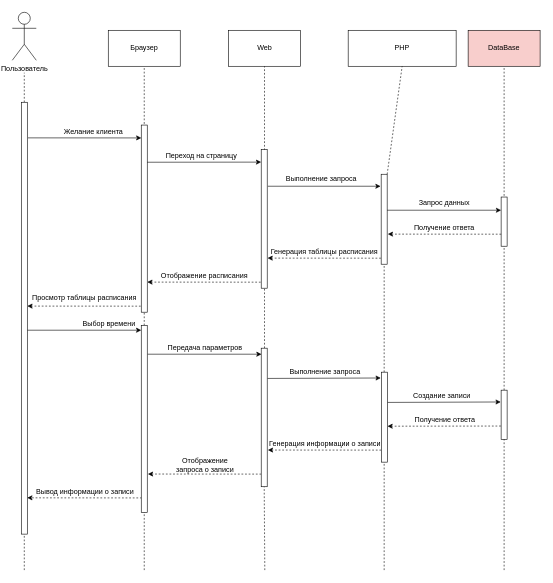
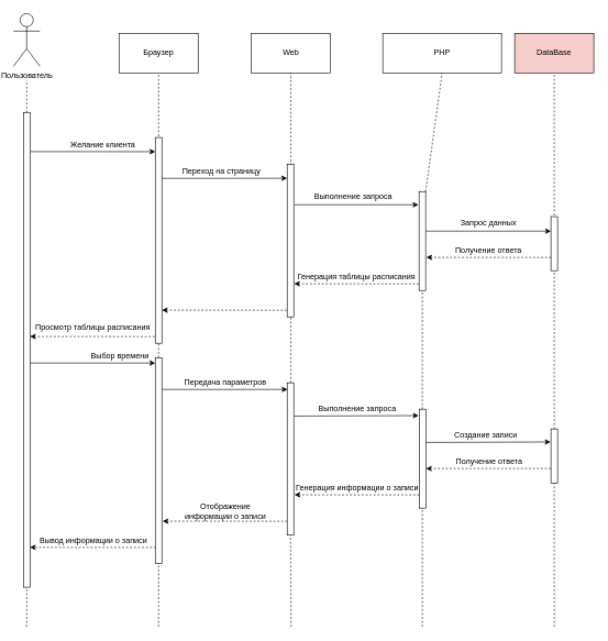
  <mxCell id="0" />
  <mxCell id="1" parent="0" />
  <mxCell id="2" value="" style="endArrow=none;dashed=1;html=1;" parent="1" edge="1"><mxGeometry width="50" height="50" relative="1" as="geometry"><mxPoint x="40" y="950" as="sourcePoint" /><mxPoint x="40" y="120" as="targetPoint" /></mxGeometry></mxCell>
  <mxCell id="3" value="Пользователь" style="shape=umlActor;verticalLabelPosition=bottom;labelBackgroundColor=#ffffff;verticalAlign=top;html=1;outlineConnect=0;" parent="1" vertex="1"><mxGeometry x="20" y="20" width="40" height="80" as="geometry" /></mxCell>
  <mxCell id="4" value="Браузер" style="rounded=0;whiteSpace=wrap;html=1;" parent="1" vertex="1"><mxGeometry x="180" y="50" width="120" height="60" as="geometry" /></mxCell>
  <mxCell id="5" value="PHP" style="rounded=0;whiteSpace=wrap;html=1;" parent="1" vertex="1"><mxGeometry x="580" y="50" width="180" height="60" as="geometry" /></mxCell>
  <mxCell id="6" value="DataBase" style="rounded=0;whiteSpace=wrap;html=1;fillColor=#f8cecc;" parent="1" vertex="1"><mxGeometry x="780" y="50" width="120" height="60" as="geometry" /></mxCell>
  <mxCell id="7" value="" style="endArrow=none;dashed=1;html=1;entryX=0.5;entryY=1;entryDx=0;entryDy=0;" parent="1" target="4" edge="1"><mxGeometry width="50" height="50" relative="1" as="geometry"><mxPoint x="240" y="950" as="sourcePoint" /><mxPoint x="260" y="200" as="targetPoint" /></mxGeometry></mxCell>
  <mxCell id="8" value="" style="endArrow=none;dashed=1;html=1;entryX=0.5;entryY=1;entryDx=0;entryDy=0;" parent="1" source="26" target="5" edge="1"><mxGeometry width="50" height="50" relative="1" as="geometry"><mxPoint x="640" y="710" as="sourcePoint" /><mxPoint x="639.5" y="190" as="targetPoint" /></mxGeometry></mxCell>
  <mxCell id="9" value="" style="endArrow=none;dashed=1;html=1;entryX=0.5;entryY=1;entryDx=0;entryDy=0;" parent="1" source="52" target="6" edge="1"><mxGeometry width="50" height="50" relative="1" as="geometry"><mxPoint x="840" y="950" as="sourcePoint" /><mxPoint x="839.5" y="190" as="targetPoint" /></mxGeometry></mxCell>
  <mxCell id="10" value="Желание клиента" style="text;html=1;align=center;verticalAlign=middle;resizable=0;points=[];;autosize=1;" parent="1" vertex="1"><mxGeometry x="100" y="210" width="110" height="20" as="geometry" /></mxCell>
  <mxCell id="11" value="Выполнение запроса" style="text;html=1;align=center;verticalAlign=middle;resizable=0;points=[];;autosize=1;" parent="1" vertex="1"><mxGeometry x="470" y="288" width="130" height="20" as="geometry" /></mxCell>
  <mxCell id="12" value="Запрос данных" style="text;html=1;align=center;verticalAlign=middle;resizable=0;points=[];;autosize=1;" parent="1" vertex="1"><mxGeometry x="690" y="328" width="100" height="20" as="geometry" /></mxCell>
  <mxCell id="13" value="Получение ответа" style="text;html=1;align=center;verticalAlign=middle;resizable=0;points=[];;autosize=1;" parent="1" vertex="1"><mxGeometry x="680" y="370" width="120" height="20" as="geometry" /></mxCell>
  <mxCell id="14" value="Генерация таблицы расписания" style="text;html=1;align=center;verticalAlign=middle;resizable=0;points=[];;autosize=1;" parent="1" vertex="1"><mxGeometry x="445" y="410" width="190" height="20" as="geometry" /></mxCell>
  <mxCell id="15" value="Выбор времени" style="text;html=1;align=center;verticalAlign=middle;resizable=0;points=[];;autosize=1;" parent="1" vertex="1"><mxGeometry x="130.5" y="528.5" width="100" height="20" as="geometry" /></mxCell>
  <mxCell id="16" value="Выполнение запроса" style="text;html=1;align=center;verticalAlign=middle;resizable=0;points=[];;autosize=1;" parent="1" vertex="1"><mxGeometry x="475.5" y="610" width="130" height="20" as="geometry" /></mxCell>
  <mxCell id="17" value="Создание записи" style="text;html=1;align=center;verticalAlign=middle;resizable=0;points=[];;autosize=1;" parent="1" vertex="1"><mxGeometry x="680.5" y="650" width="110" height="20" as="geometry" /></mxCell>
  <mxCell id="18" value="Просмотр таблицы расписания" style="text;html=1;align=center;verticalAlign=middle;resizable=0;points=[];;autosize=1;" parent="1" vertex="1"><mxGeometry x="45" y="486" width="190" height="20" as="geometry" /></mxCell>
  <mxCell id="19" value="" style="html=1;points=[];perimeter=orthogonalPerimeter;" parent="1" vertex="1"><mxGeometry x="235" y="208" width="10" height="312" as="geometry" /></mxCell>
  <mxCell id="20" value="Web" style="rounded=0;whiteSpace=wrap;html=1;" parent="1" vertex="1"><mxGeometry x="380.5" y="50" width="120" height="60" as="geometry" /></mxCell>
  <mxCell id="21" value="" style="endArrow=none;dashed=1;html=1;entryX=0.5;entryY=1;entryDx=0;entryDy=0;" parent="1" source="49" target="20" edge="1"><mxGeometry width="50" height="50" relative="1" as="geometry"><mxPoint x="441" y="950" as="sourcePoint" /><mxPoint x="439.5" y="189" as="targetPoint" /></mxGeometry></mxCell>
  <mxCell id="22" value="" style="html=1;points=[];perimeter=orthogonalPerimeter;" parent="1" vertex="1"><mxGeometry x="435" y="249" width="10" height="231" as="geometry" /></mxCell>
  <mxCell id="23" value="" style="endArrow=classic;html=1;entryX=-0.012;entryY=0.09;entryDx=0;entryDy=0;entryPerimeter=0;" parent="1" target="22" edge="1"><mxGeometry width="50" height="50" relative="1" as="geometry"><mxPoint x="245" y="270" as="sourcePoint" /><mxPoint x="330" y="210" as="targetPoint" /></mxGeometry></mxCell>
  <mxCell id="24" value="Переход на страницу" style="text;html=1;align=center;verticalAlign=middle;resizable=0;points=[];;autosize=1;" parent="1" vertex="1"><mxGeometry x="270" y="250" width="130" height="20" as="geometry" /></mxCell>
  <mxCell id="25" value="" style="endArrow=classic;html=1;" parent="1" edge="1"><mxGeometry width="50" height="50" relative="1" as="geometry"><mxPoint x="446" y="310" as="sourcePoint" /><mxPoint x="634" y="310" as="targetPoint" /></mxGeometry></mxCell>
  <mxCell id="26" value="" style="html=1;points=[];perimeter=orthogonalPerimeter;" parent="1" vertex="1"><mxGeometry x="635" y="290" width="10" height="150" as="geometry" /></mxCell>
  <mxCell id="27" value="" style="endArrow=none;dashed=1;html=1;entryX=0.5;entryY=1;entryDx=0;entryDy=0;" parent="1" target="26" edge="1"><mxGeometry width="50" height="50" relative="1" as="geometry"><mxPoint x="640" y="950" as="sourcePoint" /><mxPoint x="639.5" y="190" as="targetPoint" /></mxGeometry></mxCell>
  <mxCell id="28" value="" style="html=1;points=[];perimeter=orthogonalPerimeter;" parent="1" vertex="1"><mxGeometry x="835" y="328" width="10" height="82" as="geometry" /></mxCell>
  <mxCell id="29" value="" style="endArrow=classic;html=1;entryX=1.062;entryY=0.312;entryDx=0;entryDy=0;entryPerimeter=0;exitX=-0.042;exitY=0.256;exitDx=0;exitDy=0;exitPerimeter=0;strokeColor=#000000;dashed=1;" parent="1" edge="1"><mxGeometry width="50" height="50" relative="1" as="geometry"><mxPoint x="634.58" y="429.952" as="sourcePoint" /><mxPoint x="445.62" y="429.84" as="targetPoint" /></mxGeometry></mxCell>
  <mxCell id="30" value="" style="endArrow=classic;html=1;entryX=1.062;entryY=0.312;entryDx=0;entryDy=0;entryPerimeter=0;exitX=-0.042;exitY=0.256;exitDx=0;exitDy=0;exitPerimeter=0;dashed=1;" parent="1" edge="1"><mxGeometry width="50" height="50" relative="1" as="geometry"><mxPoint x="434.08" y="469.952" as="sourcePoint" /><mxPoint x="245.12" y="469.84" as="targetPoint" /></mxGeometry></mxCell>
- <mxCell id="31" value="Отображение расписания" style="text;html=1;align=center;verticalAlign=middle;resizable=0;points=[];;autosize=1;" parent="1" vertex="1"><mxGeometry x="260" y="450" width="160" height="20" as="geometry" /></mxCell>
  <mxCell id="32" value="" style="endArrow=classic;html=1;entryX=0;entryY=0.05;entryDx=0;entryDy=0;entryPerimeter=0;exitX=1.013;exitY=0.127;exitDx=0;exitDy=0;exitPerimeter=0;" parent="1" edge="1"><mxGeometry width="50" height="50" relative="1" as="geometry"><mxPoint x="245.5" y="590.05" as="sourcePoint" /><mxPoint x="435.5" y="590.05" as="targetPoint" /></mxGeometry></mxCell>
  <mxCell id="33" value="Передача параметров" style="text;html=1;align=center;verticalAlign=middle;resizable=0;points=[];;autosize=1;" parent="1" vertex="1"><mxGeometry x="270.5" y="570" width="140" height="20" as="geometry" /></mxCell>
  <mxCell id="34" value="" style="endArrow=classic;html=1;exitX=1;exitY=0.152;exitDx=0;exitDy=0;exitPerimeter=0;entryX=-0.114;entryY=0.06;entryDx=0;entryDy=0;entryPerimeter=0;" parent="1" edge="1"><mxGeometry width="50" height="50" relative="1" as="geometry"><mxPoint x="445.5" y="630.452" as="sourcePoint" /><mxPoint x="634.36" y="629.7" as="targetPoint" /></mxGeometry></mxCell>
  <mxCell id="35" value="" style="endArrow=classic;html=1;exitX=1;exitY=0.152;exitDx=0;exitDy=0;exitPerimeter=0;entryX=-0.114;entryY=0.06;entryDx=0;entryDy=0;entryPerimeter=0;" parent="1" edge="1"><mxGeometry width="50" height="50" relative="1" as="geometry"><mxPoint x="645.5" y="670.452" as="sourcePoint" /><mxPoint x="834.36" y="669.7" as="targetPoint" /></mxGeometry></mxCell>
  <mxCell id="36" value="Получение ответа" style="text;html=1;align=center;verticalAlign=middle;resizable=0;points=[];;autosize=1;" parent="1" vertex="1"><mxGeometry x="680.5" y="690" width="120" height="20" as="geometry" /></mxCell>
  <mxCell id="37" value="" style="endArrow=classic;html=1;entryX=1.007;entryY=0.278;entryDx=0;entryDy=0;entryPerimeter=0;exitX=-0.091;exitY=0.192;exitDx=0;exitDy=0;exitPerimeter=0;dashed=1;" parent="1" edge="1"><mxGeometry width="50" height="50" relative="1" as="geometry"><mxPoint x="834.59" y="709.824" as="sourcePoint" /><mxPoint x="645.57" y="710.08" as="targetPoint" /></mxGeometry></mxCell>
  <mxCell id="38" value="" style="endArrow=classic;html=1;" parent="1" edge="1"><mxGeometry width="50" height="50" relative="1" as="geometry"><mxPoint x="645" y="350" as="sourcePoint" /><mxPoint x="835" y="350" as="targetPoint" /></mxGeometry></mxCell>
  <mxCell id="39" value="" style="endArrow=classic;html=1;entryX=1.062;entryY=0.312;entryDx=0;entryDy=0;entryPerimeter=0;exitX=-0.042;exitY=0.256;exitDx=0;exitDy=0;exitPerimeter=0;dashed=1;" parent="1" edge="1"><mxGeometry width="50" height="50" relative="1" as="geometry"><mxPoint x="835.08" y="389.952" as="sourcePoint" /><mxPoint x="646.12" y="389.84" as="targetPoint" /></mxGeometry></mxCell>
  <mxCell id="40" value="Генерация информации о записи" style="text;html=1;align=center;verticalAlign=middle;resizable=0;points=[];;autosize=1;" parent="1" vertex="1"><mxGeometry x="440.5" y="730" width="200" height="20" as="geometry" /></mxCell>
  <mxCell id="41" value="" style="endArrow=classic;html=1;entryX=1.062;entryY=0.312;entryDx=0;entryDy=0;entryPerimeter=0;exitX=-0.042;exitY=0.256;exitDx=0;exitDy=0;exitPerimeter=0;dashed=1;" parent="1" edge="1"><mxGeometry width="50" height="50" relative="1" as="geometry"><mxPoint x="635.08" y="749.952" as="sourcePoint" /><mxPoint x="446.12" y="749.84" as="targetPoint" /></mxGeometry></mxCell>
- <mxCell id="42" value="Отображение&lt;br&gt;запроса о записи" style="text;html=1;align=center;verticalAlign=middle;resizable=0;points=[];;autosize=1;" parent="1" vertex="1"><mxGeometry x="270.5" y="760" width="140" height="30" as="geometry" /></mxCell>
+ <mxCell id="42" value="Отображение&lt;br&gt;информации о записи" style="text;html=1;align=center;verticalAlign=middle;resizable=0;points=[];;autosize=1;" parent="1" vertex="1"><mxGeometry x="270.5" y="760" width="140" height="30" as="geometry" /></mxCell>
  <mxCell id="43" value="" style="endArrow=classic;html=1;entryX=1.062;entryY=0.312;entryDx=0;entryDy=0;entryPerimeter=0;exitX=-0.042;exitY=0.256;exitDx=0;exitDy=0;exitPerimeter=0;dashed=1;" parent="1" edge="1"><mxGeometry width="50" height="50" relative="1" as="geometry"><mxPoint x="435.08" y="789.952" as="sourcePoint" /><mxPoint x="246.12" y="789.84" as="targetPoint" /></mxGeometry></mxCell>
  <mxCell id="44" value="Вывод информации о записи" style="text;html=1;align=center;verticalAlign=middle;resizable=0;points=[];;autosize=1;" parent="1" vertex="1"><mxGeometry x="50.5" y="810" width="180" height="20" as="geometry" /></mxCell>
  <mxCell id="45" value="" style="endArrow=classic;html=1;entryX=1.062;entryY=0.312;entryDx=0;entryDy=0;entryPerimeter=0;exitX=-0.042;exitY=0.256;exitDx=0;exitDy=0;exitPerimeter=0;dashed=1;" parent="1" edge="1"><mxGeometry width="50" height="50" relative="1" as="geometry"><mxPoint x="234.08" y="509.952" as="sourcePoint" /><mxPoint x="45.12" y="509.84" as="targetPoint" /></mxGeometry></mxCell>
  <mxCell id="46" value="" style="endArrow=classic;html=1;entryX=0;entryY=0.05;entryDx=0;entryDy=0;entryPerimeter=0;exitX=1.013;exitY=0.127;exitDx=0;exitDy=0;exitPerimeter=0;" parent="1" edge="1"><mxGeometry width="50" height="50" relative="1" as="geometry"><mxPoint x="45" y="550.05" as="sourcePoint" /><mxPoint x="235" y="550.05" as="targetPoint" /></mxGeometry></mxCell>
  <mxCell id="47" value="" style="endArrow=none;html=1;entryX=1.062;entryY=0.312;entryDx=0;entryDy=0;entryPerimeter=0;exitX=-0.042;exitY=0.256;exitDx=0;exitDy=0;exitPerimeter=0;startArrow=classic;startFill=1;endFill=0;" parent="1" edge="1"><mxGeometry width="50" height="50" relative="1" as="geometry"><mxPoint x="235.08" y="229.452" as="sourcePoint" /><mxPoint x="46.12" y="229.34" as="targetPoint" /></mxGeometry></mxCell>
  <mxCell id="48" value="" style="html=1;points=[];perimeter=orthogonalPerimeter;" parent="1" vertex="1"><mxGeometry x="35" y="170" width="10" height="720" as="geometry" /></mxCell>
  <mxCell id="49" value="" style="html=1;points=[];perimeter=orthogonalPerimeter;" parent="1" vertex="1"><mxGeometry x="435" y="580" width="10" height="231" as="geometry" /></mxCell>
  <mxCell id="50" value="" style="endArrow=none;dashed=1;html=1;entryX=0.5;entryY=1;entryDx=0;entryDy=0;" parent="1" target="49" edge="1"><mxGeometry width="50" height="50" relative="1" as="geometry"><mxPoint x="441" y="950" as="sourcePoint" /><mxPoint x="440.5" y="110" as="targetPoint" /></mxGeometry></mxCell>
  <mxCell id="51" value="" style="html=1;points=[];perimeter=orthogonalPerimeter;" parent="1" vertex="1"><mxGeometry x="635.5" y="620" width="10" height="150" as="geometry" /></mxCell>
  <mxCell id="52" value="" style="html=1;points=[];perimeter=orthogonalPerimeter;" parent="1" vertex="1"><mxGeometry x="835" y="650" width="10" height="82" as="geometry" /></mxCell>
  <mxCell id="53" value="" style="endArrow=none;dashed=1;html=1;entryX=0.5;entryY=1;entryDx=0;entryDy=0;" parent="1" target="52" edge="1"><mxGeometry width="50" height="50" relative="1" as="geometry"><mxPoint x="840" y="950" as="sourcePoint" /><mxPoint x="840" y="110" as="targetPoint" /></mxGeometry></mxCell>
  <mxCell id="54" value="" style="endArrow=classic;html=1;entryX=0.993;entryY=0.916;entryDx=0;entryDy=0;entryPerimeter=0;exitX=0.087;exitY=0.922;exitDx=0;exitDy=0;exitPerimeter=0;dashed=1;" parent="1" source="55" target="48" edge="1"><mxGeometry width="50" height="50" relative="1" as="geometry"><mxPoint x="110" y="900" as="sourcePoint" /><mxPoint x="160" y="850" as="targetPoint" /></mxGeometry></mxCell>
  <mxCell id="55" value="" style="html=1;points=[];perimeter=orthogonalPerimeter;" parent="1" vertex="1"><mxGeometry x="235" y="542" width="10" height="312" as="geometry" /></mxCell>
